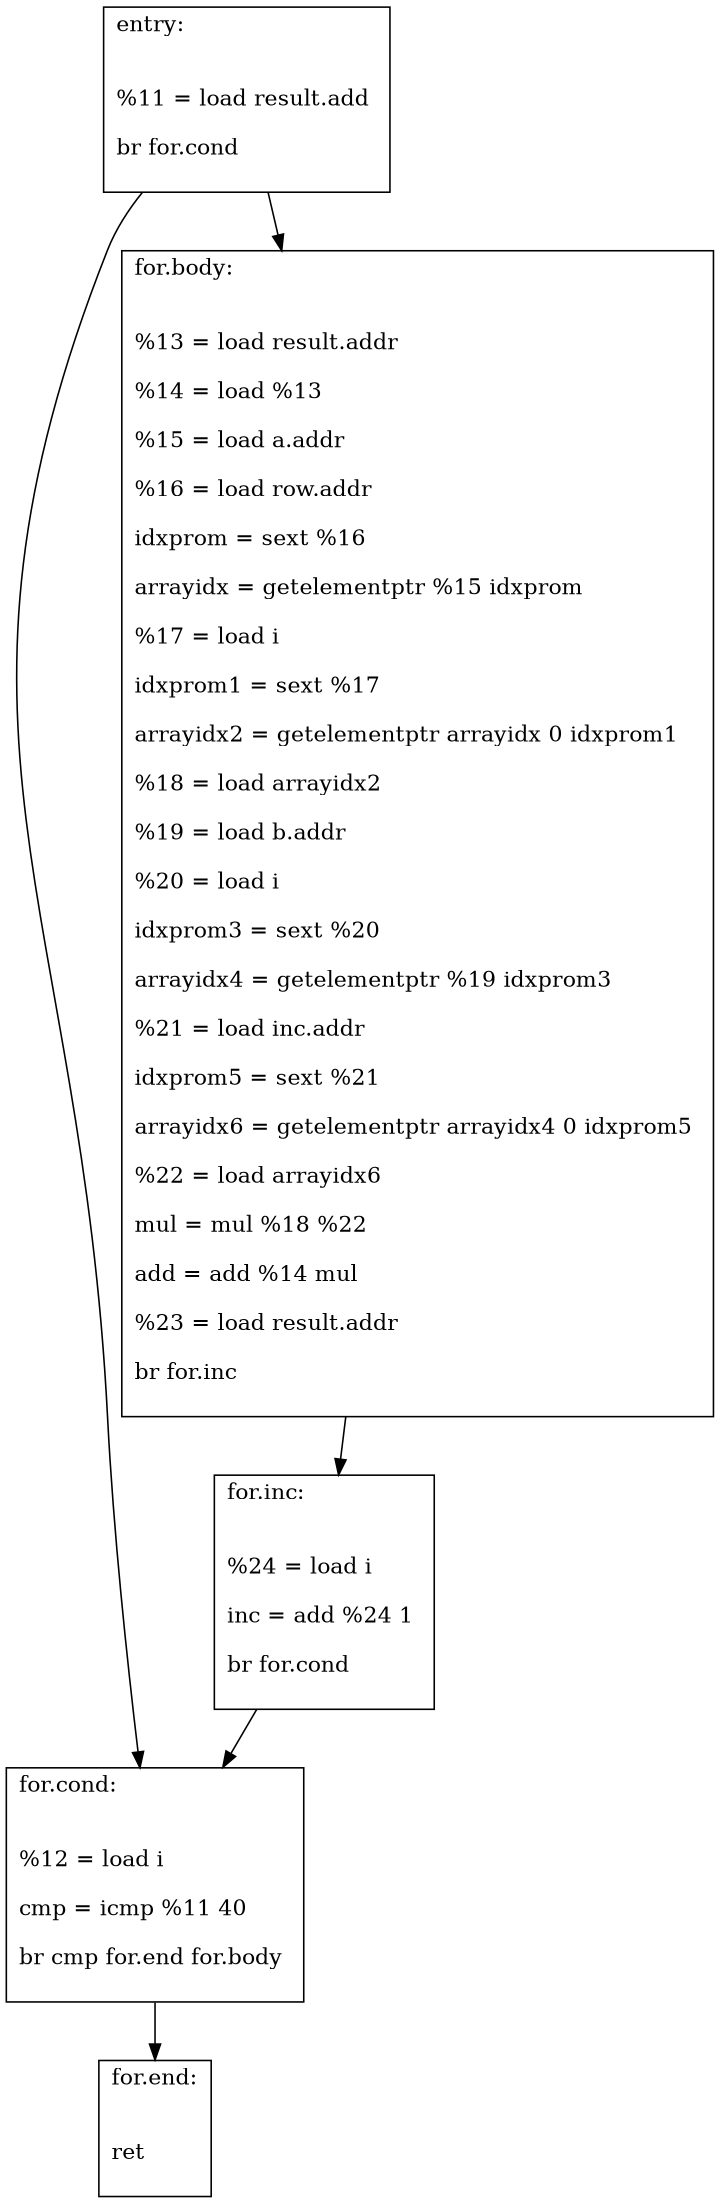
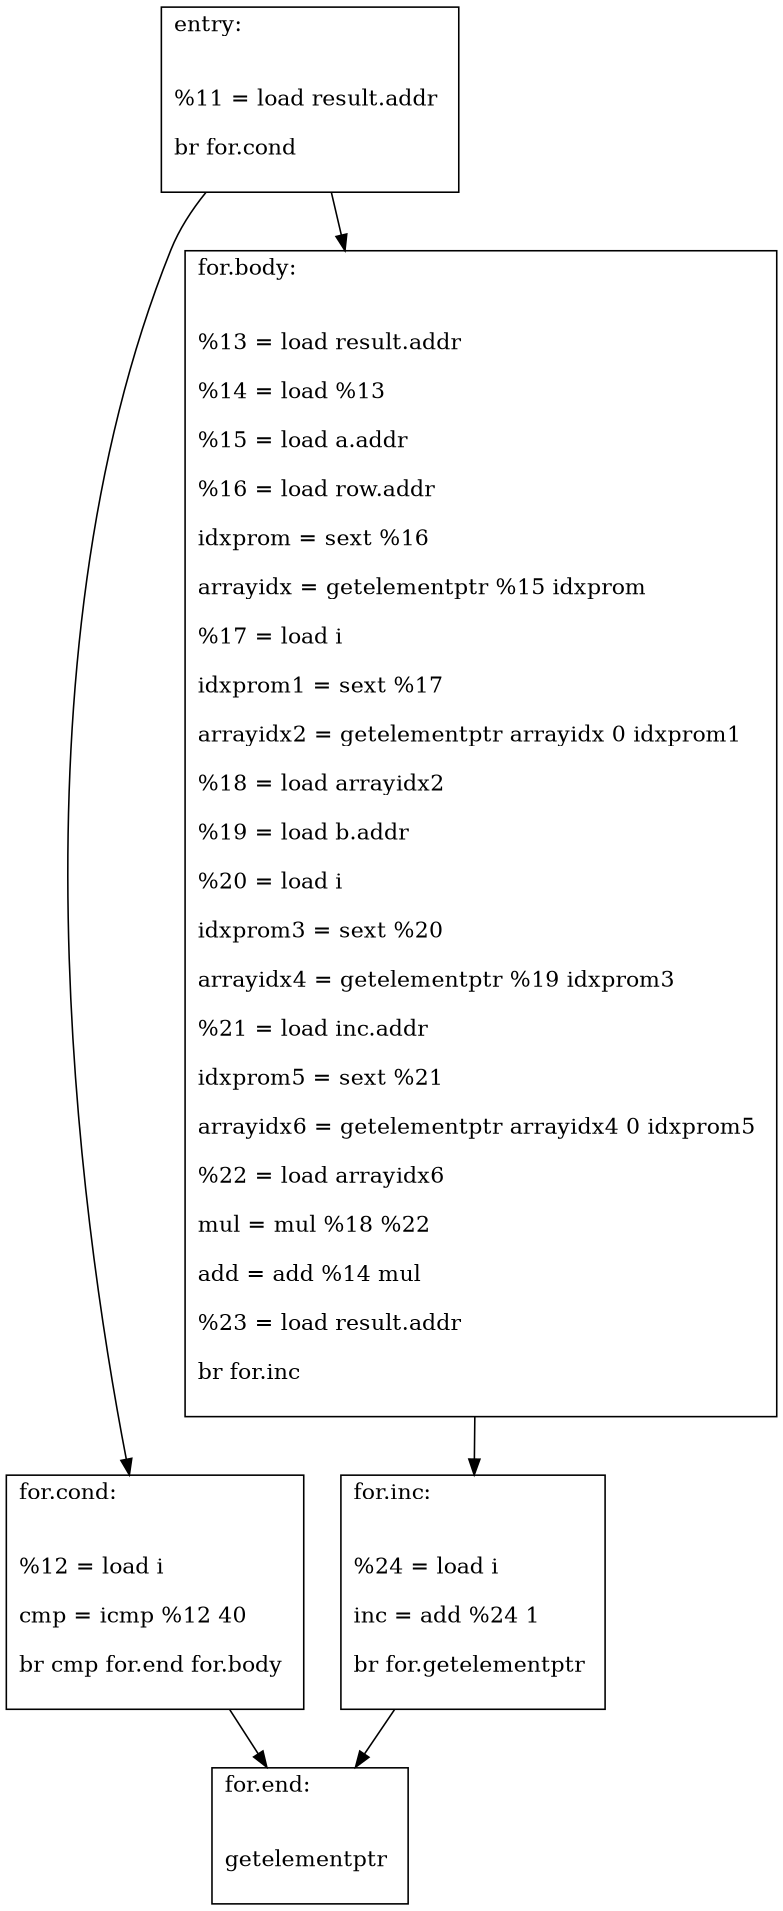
  digraph {
    node [shape=record]
-   n1 [label="{entry:\l\l\n			%11 = load result.add \l\n			br for.cond \l\n		}"]
-   n2 [label="{for.cond:\l\l\n			%12 = load i \l\n			cmp = icmp %11 40 \l\n			br cmp for.end for.body \l\n		}"]
+   n1 [label="{entry:\l\l\n			%11 = load result.addr \l\n			br for.cond \l\n		}"]
+   n2 [label="{for.cond:\l\l\n			%12 = load i \l\n			cmp = icmp %12 40 \l\n			br cmp for.end for.body \l\n		}"]
    n3 [label="{for.body:\l\l\n			%13 = load result.addr \l\n			%14 = load %13 \l\n			%15 = load a.addr \l\n			%16 = load row.addr \l\n			idxprom = sext %16 \l\n			arrayidx = getelementptr %15 idxprom \l\n			%17 = load i \l\n			idxprom1 = sext %17 \l\n			arrayidx2 = getelementptr arrayidx 0 idxprom1 \l\n			%18 = load arrayidx2 \l\n			%19 = load b.addr \l\n			%20 = load i \l\n			idxprom3 = sext %20 \l\n			arrayidx4 = getelementptr %19 idxprom3 \l\n			%21 = load inc.addr \l\n			idxprom5 = sext %21 \l\n			arrayidx6 = getelementptr arrayidx4 0 idxprom5 \l\n			%22 = load arrayidx6 \l\n			mul = mul %18 %22 \l\n			add = add %14 mul \l\n			%23 = load result.addr \l\n			br for.inc \l\n		}"]
-   n4 [label="{for.end:\l\l\n			ret \l\n		}"]
-   n5 [label="{for.inc:\l\l\n			%24 = load i \l\n			inc = add %24 1 \l\n			br for.cond \l\n		}"]
+   n4 [label="{for.end:\l\l\n			getelementptr \l\n		}"]
+   n5 [label="{for.inc:\l\l\n			%24 = load i \l\n			inc = add %24 1 \l\n			br for.getelementptr \l\n		}"]
    n1 -> n2
    n1 -> n3
    n2 -> n4
    n3 -> n5
-   n5 -> n2
+   n5 -> n4
  }
